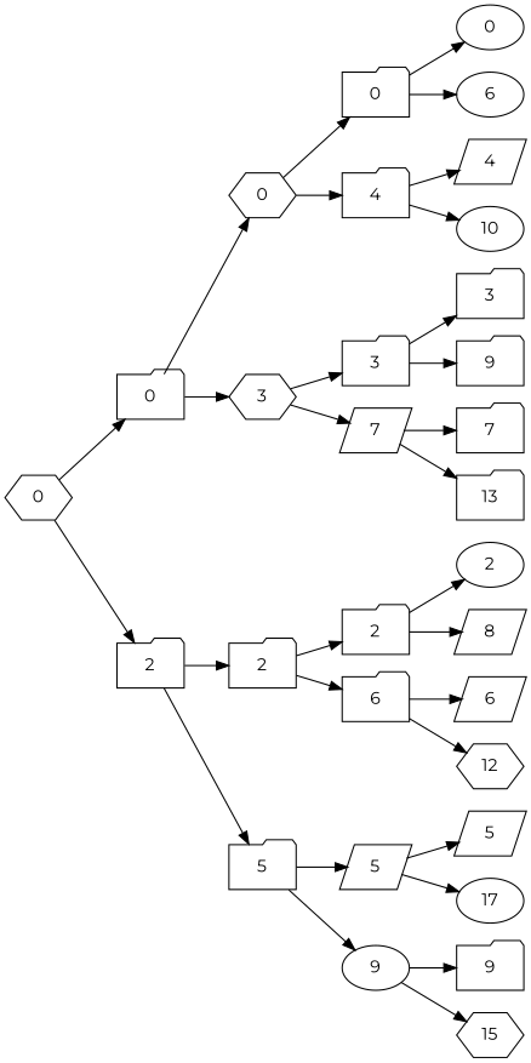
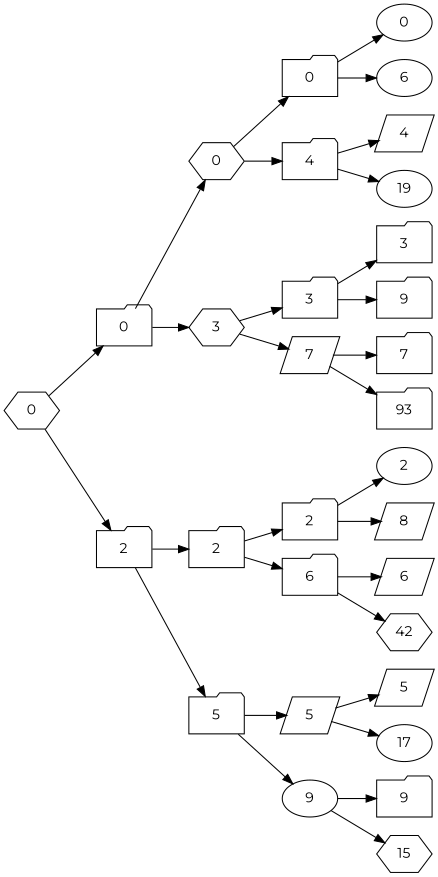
  strict digraph {
    fontname=Montserrat
    rankdir=LR
    node [fontname=Montserrat shape=folder]
    edge [fontname=Montserrat]
    n1 [label=0 shape=hexagon]
    n2 [label=0]
    n3 [label=2]
    n4 [label=0 shape=hexagon]
    n5 [label=3 shape=hexagon]
    n6 [label=2]
    n7 [label=5]
    n8 [label=0]
    n9 [label=4]
    n10 [label=3]
    n11 [label=7 shape=parallelogram]
    n12 [label=2]
    n13 [label=6]
    n14 [label=5 shape=parallelogram]
    n15 [label=9 shape=ellipse]
    n16 [label=0 shape=ellipse]
    n17 [label=6 shape=ellipse]
    n18 [label=4 shape=parallelogram]
-   n19 [label=10 shape=ellipse]
+   n19 [label=19 shape=ellipse]
    n20 [label=3]
    n21 [label=9]
    n22 [label=7]
-   n23 [label=13]
+   n23 [label=93]
    n24 [label=2 shape=ellipse]
    n25 [label=8 shape=parallelogram]
    n26 [label=6 shape=parallelogram]
-   n27 [label=12 shape=hexagon]
+   n27 [label=42 shape=hexagon]
    n28 [label=5 shape=parallelogram]
    n29 [label=17 shape=ellipse]
    n30 [label=9]
    n31 [label=15 shape=hexagon]
    n1 -> n2
    n1 -> n3
    n2 -> n4
    n2 -> n5
    n3 -> n6
    n3 -> n7
    n4 -> n8
    n4 -> n9
    n5 -> n10
    n5 -> n11
    n6 -> n12
    n6 -> n13
    n7 -> n14
    n7 -> n15
    n8 -> n16
    n8 -> n17
    n9 -> n18
    n9 -> n19
    n10 -> n20
    n10 -> n21
    n11 -> n22
    n11 -> n23
    n12 -> n24
    n12 -> n25
    n13 -> n26
    n13 -> n27
    n14 -> n28
    n14 -> n29
    n15 -> n30
    n15 -> n31
  }
